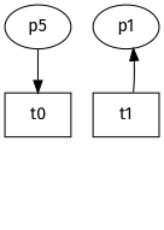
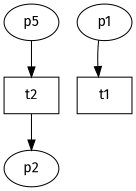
  digraph {
    fontname="Fira Sans"
    node [fontname="Fira Sans"]
    edge [fontname="Fira Sans"]
    n1 [label=p5]
-   t0 [shape=box]
+   t0 [shape=box label=t2]
+   n3 [label=p2]
    n4 [label=p1]
    t1 [shape=box]
    n1 -> t0
-   t1 -> n4
+   t0 -> n3
+   n4 -> t1
  }
